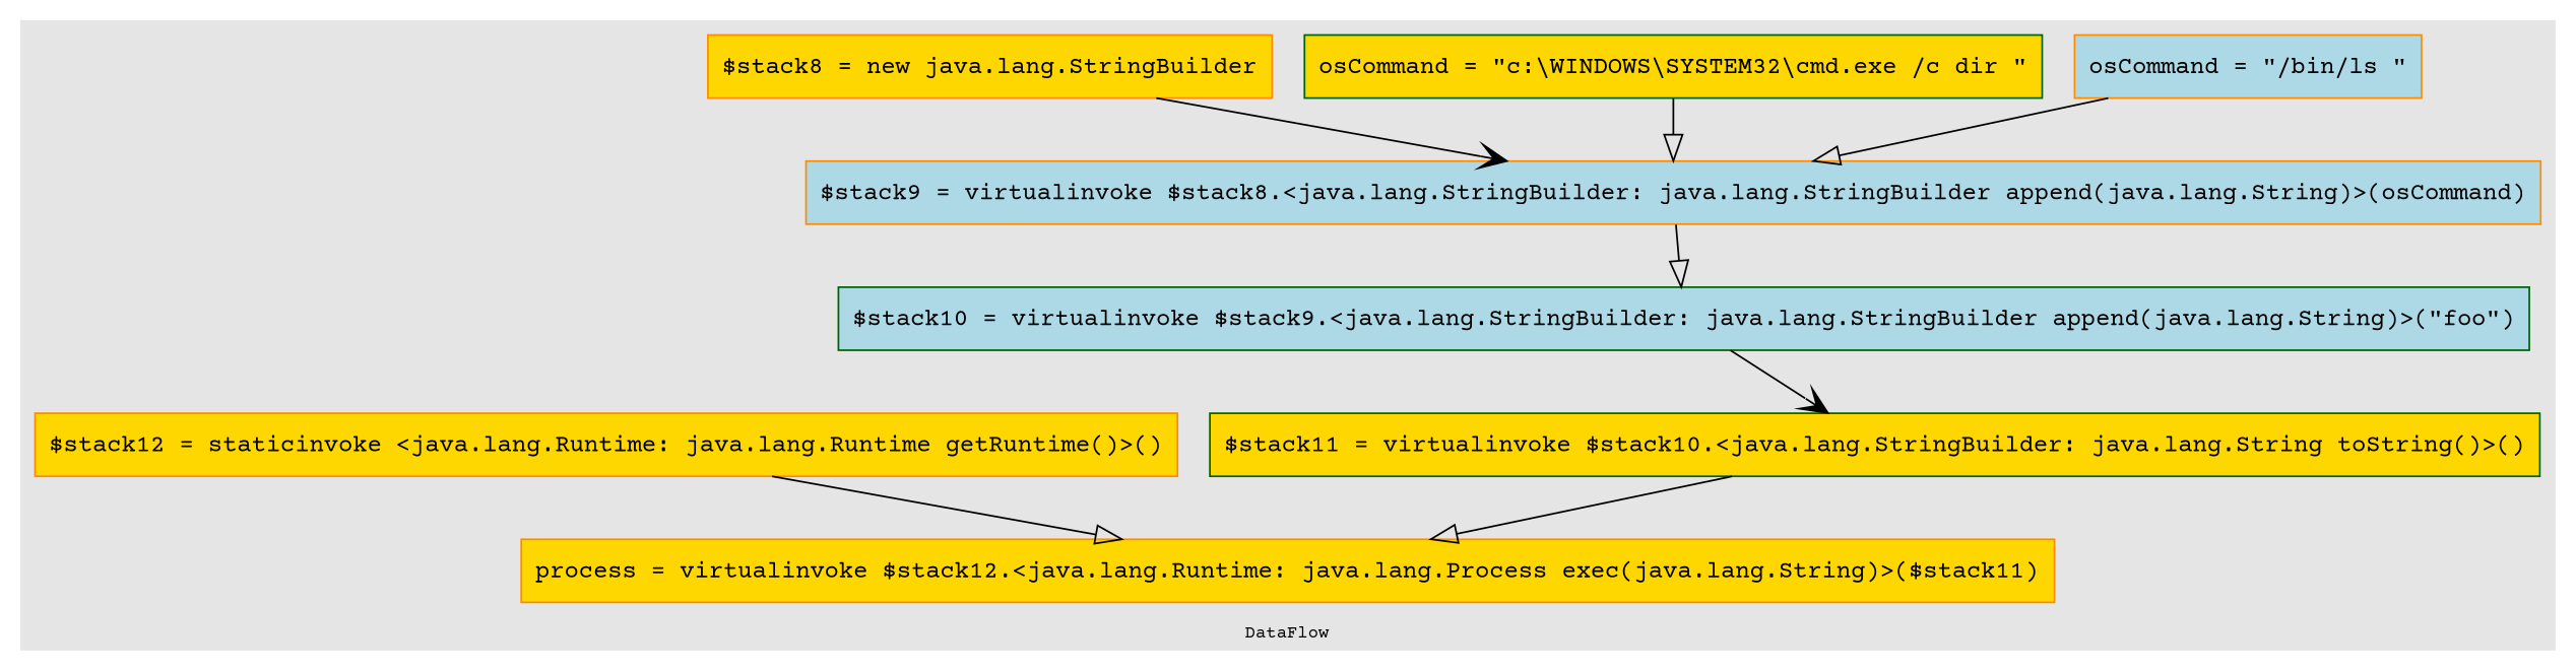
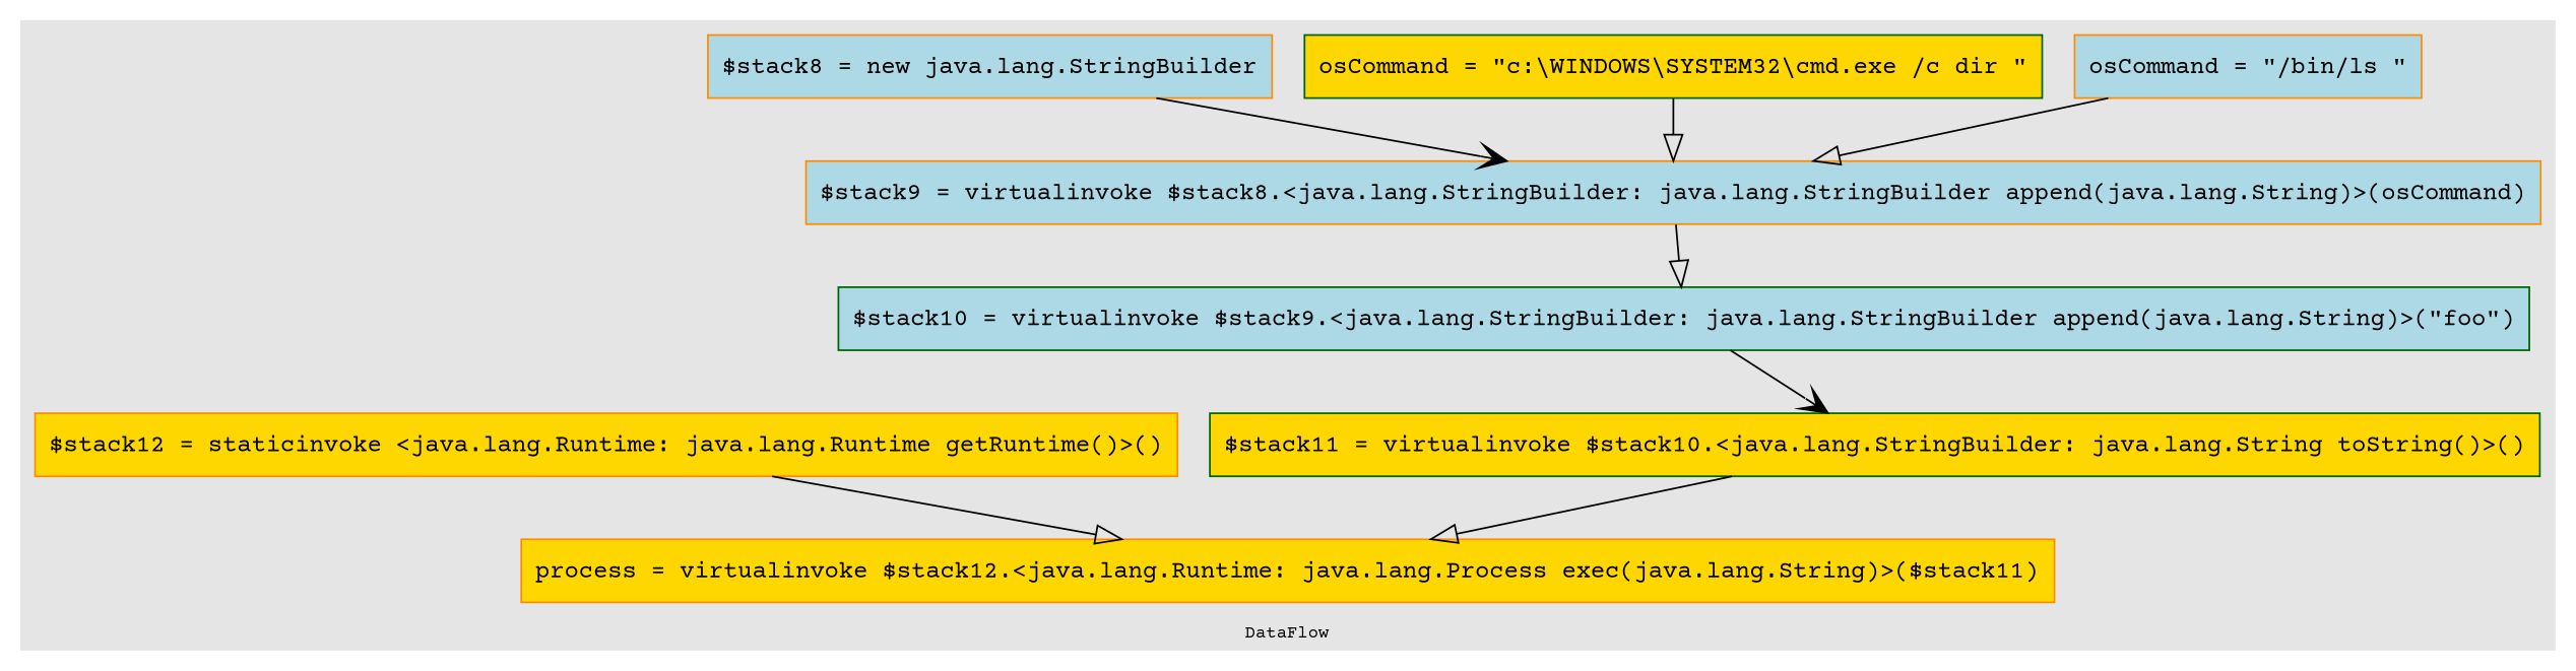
  digraph {
    color=gray90
    compound=true
    fontsize=10
    labelloc=b
    style=filled
    fontname="Courier Prime"
    node [color=darkorange shape=box style=filled fillcolor=lightblue fontname="Courier Prime"]
    edge [arrowsize=1.5 fontcolor=grey40 fontsize=10 arrowhead=onormal fontname="Courier Prime"]
    n1 [label="osCommand = &quot;/bin/ls &quot;"]
    n2 [label="$stack9 = virtualinvoke $stack8.&lt;java.lang.StringBuilder: java.lang.StringBuilder append(java.lang.String)&gt;(osCommand)"]
    n3 [color=darkgreen label="osCommand = &quot;c:\\WINDOWS\\SYSTEM32\\cmd.exe /c dir &quot;" fillcolor=gold]
-   n4 [label="$stack8 = new java.lang.StringBuilder" fillcolor=gold]
+   n4 [label="$stack8 = new java.lang.StringBuilder"]
    n5 [color=darkgreen label="$stack10 = virtualinvoke $stack9.&lt;java.lang.StringBuilder: java.lang.StringBuilder append(java.lang.String)&gt;(&quot;foo&quot;)"]
    n6 [color=darkgreen label="$stack11 = virtualinvoke $stack10.&lt;java.lang.StringBuilder: java.lang.String toString()&gt;()" fillcolor=gold]
    n7 [label="process = virtualinvoke $stack12.&lt;java.lang.Runtime: java.lang.Process exec(java.lang.String)&gt;($stack11)" fillcolor=gold]
    n8 [label="$stack12 = staticinvoke &lt;java.lang.Runtime: java.lang.Runtime getRuntime()&gt;()" fillcolor=gold]
    subgraph cluster_1 {
      label=DataFlow
      n1
      n2
      n3
      n4
      n5
      n6
      n7
      n8
    }
    n1 -> n2
    n2 -> n5
    n3 -> n2
    n4 -> n2 [arrowhead=vee]
    n5 -> n6 [arrowhead=vee]
    n6 -> n7
    n8 -> n7
  }
